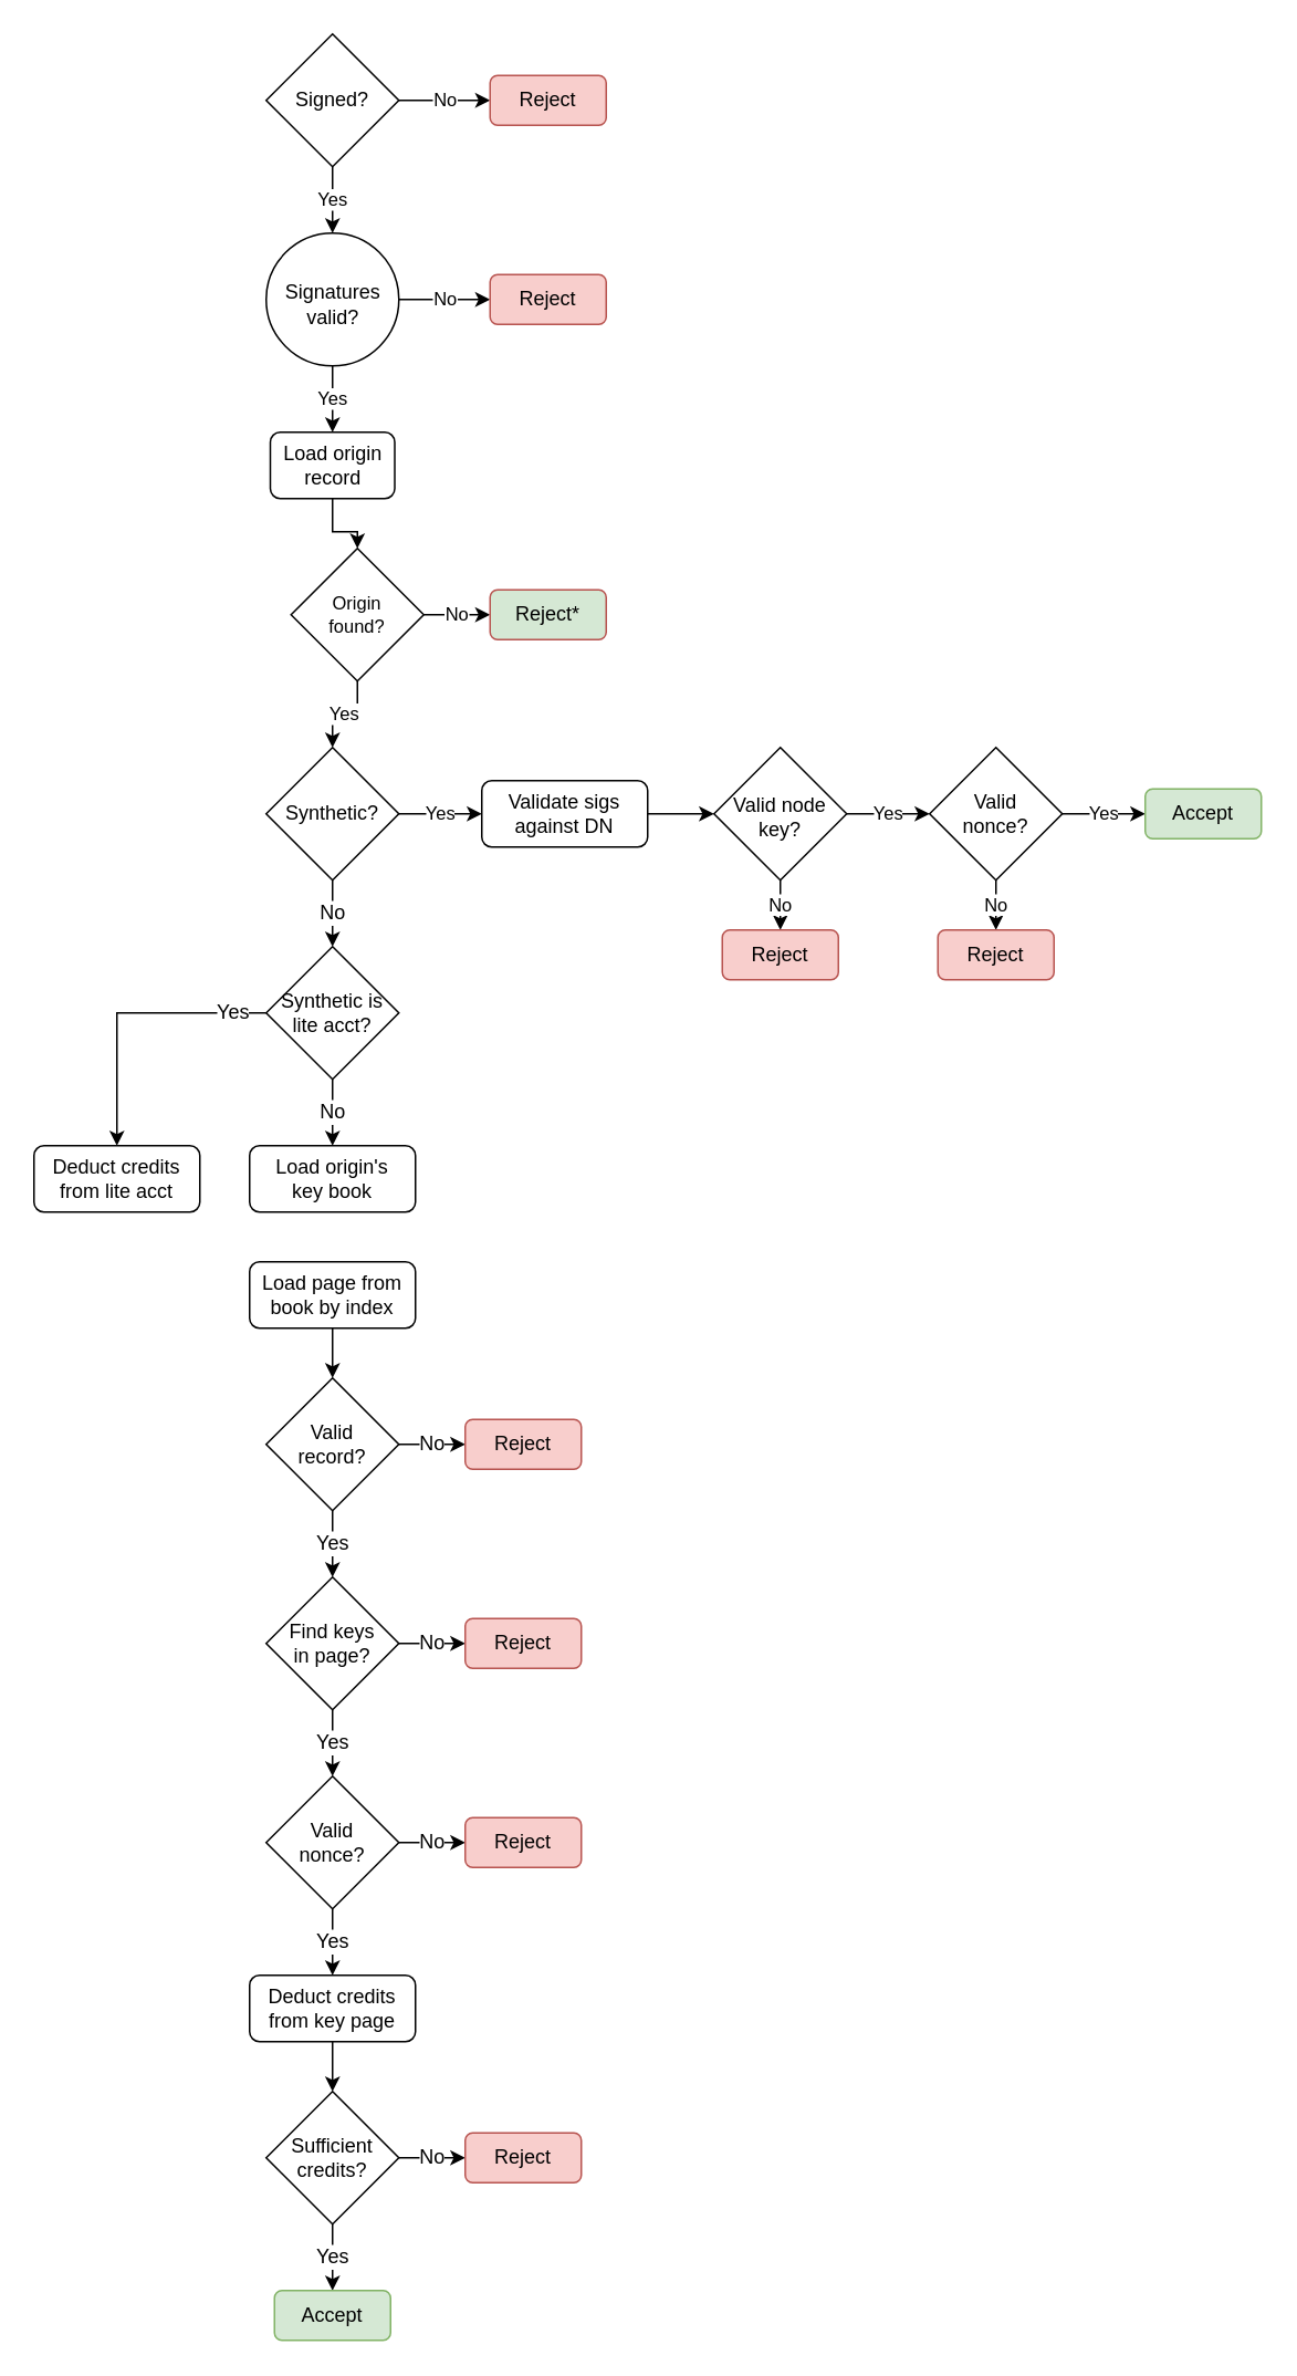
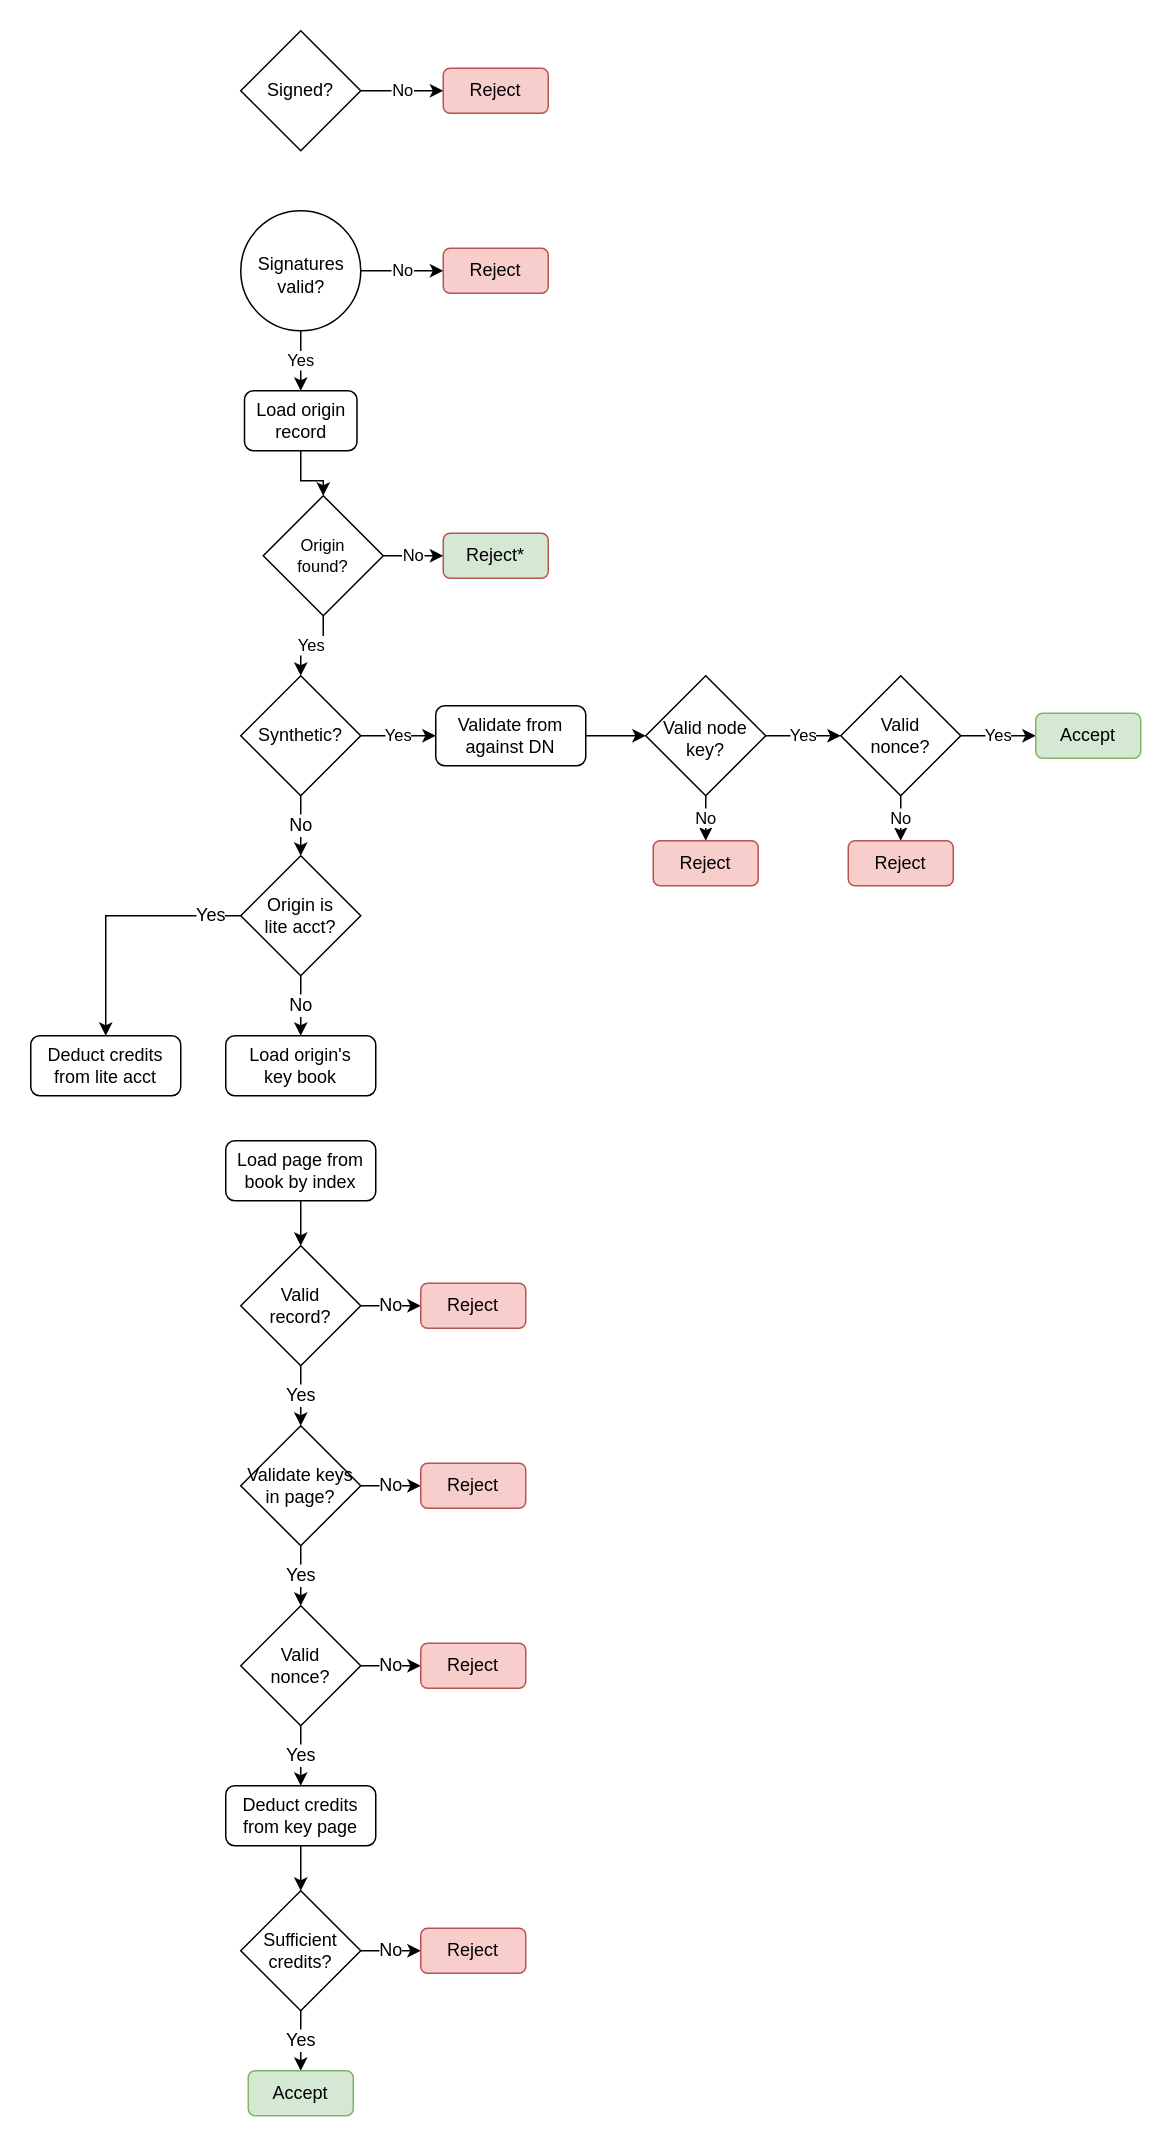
  <mxCell id="0" />
  <mxCell id="1" parent="0" />
  <mxCell id="2" value="No" style="edgeStyle=orthogonalEdgeStyle;rounded=0;orthogonalLoop=1;jettySize=auto;html=1;exitX=1;exitY=0.5;exitDx=0;exitDy=0;entryX=0;entryY=0.5;entryDx=0;entryDy=0;" edge="1" parent="1" source="4" target="5"><mxGeometry relative="1" as="geometry" /></mxCell>
- <mxCell id="3" value="Yes" style="edgeStyle=orthogonalEdgeStyle;rounded=0;orthogonalLoop=1;jettySize=auto;html=1;exitX=0.5;exitY=1;exitDx=0;exitDy=0;" edge="1" parent="1" source="4" target="8"><mxGeometry relative="1" as="geometry" /></mxCell>
  <mxCell id="4" value="Signed?" style="rhombus;whiteSpace=wrap;html=1;" vertex="1" parent="1"><mxGeometry x="160" y="20" width="80" height="80" as="geometry" /></mxCell>
  <mxCell id="5" value="Reject" style="rounded=1;whiteSpace=wrap;html=1;fillColor=#f8cecc;strokeColor=#b85450;" vertex="1" parent="1"><mxGeometry x="295" y="45" width="70" height="30" as="geometry" /></mxCell>
  <mxCell id="6" value="No" style="edgeStyle=orthogonalEdgeStyle;rounded=0;orthogonalLoop=1;jettySize=auto;html=1;exitX=1;exitY=0.5;exitDx=0;exitDy=0;" edge="1" parent="1" source="8" target="9"><mxGeometry relative="1" as="geometry" /></mxCell>
  <mxCell id="7" value="Yes" style="edgeStyle=orthogonalEdgeStyle;rounded=0;orthogonalLoop=1;jettySize=auto;html=1;exitX=0.5;exitY=1;exitDx=0;exitDy=0;entryX=0.5;entryY=0;entryDx=0;entryDy=0;fontSize=11;" edge="1" parent="1" source="8" target="25"><mxGeometry relative="1" as="geometry" /></mxCell>
  <mxCell id="8" value="Signatures&lt;br&gt;valid?" style="ellipse;whiteSpace=wrap;html=1;spacingLeft=1;spacingTop=5;" vertex="1" parent="1"><mxGeometry x="160" y="140" width="80" height="80" as="geometry" /></mxCell>
  <mxCell id="9" value="Reject" style="rounded=1;whiteSpace=wrap;html=1;fillColor=#f8cecc;strokeColor=#b85450;" vertex="1" parent="1"><mxGeometry x="295" y="165" width="70" height="30" as="geometry" /></mxCell>
  <mxCell id="10" value="Yes" style="edgeStyle=orthogonalEdgeStyle;rounded=0;orthogonalLoop=1;jettySize=auto;html=1;" edge="1" parent="1" source="12" target="14"><mxGeometry relative="1" as="geometry" /></mxCell>
  <mxCell id="11" value="No" style="edgeStyle=orthogonalEdgeStyle;rounded=0;orthogonalLoop=1;jettySize=auto;html=1;fontSize=12;" edge="1" parent="1" source="12" target="32"><mxGeometry relative="1" as="geometry" /></mxCell>
  <mxCell id="12" value="Synthetic?" style="rhombus;whiteSpace=wrap;html=1;spacingLeft=0;spacingTop=0;" vertex="1" parent="1"><mxGeometry x="160" y="450" width="80" height="80" as="geometry" /></mxCell>
  <mxCell id="13" value="" style="edgeStyle=orthogonalEdgeStyle;rounded=0;orthogonalLoop=1;jettySize=auto;html=1;" edge="1" parent="1" source="14" target="17"><mxGeometry relative="1" as="geometry" /></mxCell>
- <mxCell id="14" value="Validate sigs&lt;br&gt;against DN" style="rounded=1;whiteSpace=wrap;html=1;spacingLeft=0;spacingTop=0;" vertex="1" parent="1"><mxGeometry x="290" y="470" width="100" height="40" as="geometry" /></mxCell>
+ <mxCell id="14" value="Validate from&lt;br&gt;against DN" style="rounded=1;whiteSpace=wrap;html=1;spacingLeft=0;spacingTop=0;" vertex="1" parent="1"><mxGeometry x="290" y="470" width="100" height="40" as="geometry" /></mxCell>
  <mxCell id="15" value="No" style="edgeStyle=orthogonalEdgeStyle;rounded=0;orthogonalLoop=1;jettySize=auto;html=1;fontSize=11;" edge="1" parent="1" source="17" target="18"><mxGeometry relative="1" as="geometry" /></mxCell>
  <mxCell id="16" value="Yes" style="edgeStyle=orthogonalEdgeStyle;rounded=0;orthogonalLoop=1;jettySize=auto;html=1;fontSize=11;" edge="1" parent="1" source="17" target="21"><mxGeometry relative="1" as="geometry" /></mxCell>
  <mxCell id="17" value="Valid node&lt;br style=&quot;font-size: 12px;&quot;&gt;key?" style="rhombus;whiteSpace=wrap;html=1;fontSize=12;spacingTop=4;" vertex="1" parent="1"><mxGeometry x="430" y="450" width="80" height="80" as="geometry" /></mxCell>
  <mxCell id="18" value="Reject" style="rounded=1;whiteSpace=wrap;html=1;fillColor=#f8cecc;strokeColor=#b85450;" vertex="1" parent="1"><mxGeometry x="435" y="560" width="70" height="30" as="geometry" /></mxCell>
  <mxCell id="19" value="No" style="edgeStyle=orthogonalEdgeStyle;rounded=0;orthogonalLoop=1;jettySize=auto;html=1;fontSize=11;" edge="1" parent="1" source="21" target="22"><mxGeometry relative="1" as="geometry" /></mxCell>
  <mxCell id="20" value="Yes" style="edgeStyle=orthogonalEdgeStyle;rounded=0;orthogonalLoop=1;jettySize=auto;html=1;fontSize=11;" edge="1" parent="1" source="21" target="23"><mxGeometry relative="1" as="geometry" /></mxCell>
  <mxCell id="21" value="Valid&lt;br style=&quot;font-size: 12px;&quot;&gt;nonce?" style="rhombus;whiteSpace=wrap;html=1;fontSize=12;" vertex="1" parent="1"><mxGeometry x="560" y="450" width="80" height="80" as="geometry" /></mxCell>
  <mxCell id="22" value="Reject" style="rounded=1;whiteSpace=wrap;html=1;fillColor=#f8cecc;strokeColor=#b85450;" vertex="1" parent="1"><mxGeometry x="565" y="560" width="70" height="30" as="geometry" /></mxCell>
  <mxCell id="23" value="Accept" style="rounded=1;whiteSpace=wrap;html=1;fillColor=#d5e8d4;strokeColor=#82b366;" vertex="1" parent="1"><mxGeometry x="690" y="475" width="70" height="30" as="geometry" /></mxCell>
  <mxCell id="24" value="" style="edgeStyle=orthogonalEdgeStyle;rounded=0;orthogonalLoop=1;jettySize=auto;html=1;fontSize=11;" edge="1" parent="1" source="25" target="28"><mxGeometry relative="1" as="geometry" /></mxCell>
  <mxCell id="25" value="Load origin&lt;br&gt;record" style="rounded=1;whiteSpace=wrap;html=1;" vertex="1" parent="1"><mxGeometry x="162.5" y="260" width="75" height="40" as="geometry" /></mxCell>
  <mxCell id="26" value="No" style="edgeStyle=orthogonalEdgeStyle;rounded=0;orthogonalLoop=1;jettySize=auto;html=1;fontSize=11;" edge="1" parent="1" source="28" target="29"><mxGeometry relative="1" as="geometry" /></mxCell>
  <mxCell id="27" value="Yes" style="edgeStyle=orthogonalEdgeStyle;rounded=0;orthogonalLoop=1;jettySize=auto;html=1;fontSize=11;" edge="1" parent="1" source="28" target="12"><mxGeometry relative="1" as="geometry" /></mxCell>
  <mxCell id="28" value="Origin&lt;br&gt;found?" style="rhombus;whiteSpace=wrap;html=1;fontSize=11;" vertex="1" parent="1"><mxGeometry x="175" y="330" width="80" height="80" as="geometry" /></mxCell>
  <mxCell id="29" value="Reject*" style="rounded=1;whiteSpace=wrap;html=1;fillColor=#d5e8d4;strokeColor=#b85450;" vertex="1" parent="1"><mxGeometry x="295" y="355" width="70" height="30" as="geometry" /></mxCell>
  <mxCell id="30" value="No" style="edgeStyle=orthogonalEdgeStyle;rounded=0;orthogonalLoop=1;jettySize=auto;html=1;exitX=0.5;exitY=1;exitDx=0;exitDy=0;entryX=0.5;entryY=0;entryDx=0;entryDy=0;fontSize=12;" edge="1" parent="1" source="32" target="33"><mxGeometry relative="1" as="geometry" /></mxCell>
  <mxCell id="31" value="Yes" style="edgeStyle=orthogonalEdgeStyle;rounded=0;orthogonalLoop=1;jettySize=auto;html=1;exitX=0;exitY=0.5;exitDx=0;exitDy=0;entryX=0.5;entryY=0;entryDx=0;entryDy=0;fontSize=12;" edge="1" parent="1" source="32" target="46"><mxGeometry x="-0.765" relative="1" as="geometry"><mxPoint as="offset" /></mxGeometry></mxCell>
- <mxCell id="32" value="Synthetic is&lt;br&gt;lite acct?" style="rhombus;whiteSpace=wrap;html=1;spacingLeft=0;spacingTop=0;" vertex="1" parent="1"><mxGeometry x="160" y="570" width="80" height="80" as="geometry" /></mxCell>
+ <mxCell id="32" value="Origin is&lt;br&gt;lite acct?" style="rhombus;whiteSpace=wrap;html=1;spacingLeft=0;spacingTop=0;" vertex="1" parent="1"><mxGeometry x="160" y="570" width="80" height="80" as="geometry" /></mxCell>
  <mxCell id="33" value="Load origin's&lt;br&gt;key book" style="rounded=1;whiteSpace=wrap;html=1;spacingLeft=0;spacingTop=0;" vertex="1" parent="1"><mxGeometry x="150" y="690" width="100" height="40" as="geometry" /></mxCell>
  <mxCell id="34" value="" style="edgeStyle=orthogonalEdgeStyle;rounded=0;orthogonalLoop=1;jettySize=auto;html=1;fontSize=12;" edge="1" parent="1" source="35" target="53"><mxGeometry relative="1" as="geometry" /></mxCell>
  <mxCell id="35" value="Load page from book by index" style="rounded=1;whiteSpace=wrap;html=1;spacingLeft=0;spacingTop=0;" vertex="1" parent="1"><mxGeometry x="150" y="760" width="100" height="40" as="geometry" /></mxCell>
  <mxCell id="36" value="No" style="edgeStyle=orthogonalEdgeStyle;rounded=0;orthogonalLoop=1;jettySize=auto;html=1;fontSize=12;" edge="1" parent="1" source="38" target="39"><mxGeometry relative="1" as="geometry" /></mxCell>
  <mxCell id="37" value="Yes" style="edgeStyle=orthogonalEdgeStyle;rounded=0;orthogonalLoop=1;jettySize=auto;html=1;fontSize=12;" edge="1" parent="1" source="38" target="42"><mxGeometry relative="1" as="geometry" /></mxCell>
- <mxCell id="38" value="Find keys&lt;br&gt;in page?" style="rhombus;whiteSpace=wrap;html=1;fontSize=12;" vertex="1" parent="1"><mxGeometry x="160" y="950" width="80" height="80" as="geometry" /></mxCell>
+ <mxCell id="38" value="Validate keys&lt;br&gt;in page?" style="rhombus;whiteSpace=wrap;html=1;fontSize=12;" vertex="1" parent="1"><mxGeometry x="160" y="950" width="80" height="80" as="geometry" /></mxCell>
  <mxCell id="39" value="Reject" style="rounded=1;whiteSpace=wrap;html=1;fillColor=#f8cecc;strokeColor=#b85450;" vertex="1" parent="1"><mxGeometry x="280" y="975" width="70" height="30" as="geometry" /></mxCell>
  <mxCell id="40" value="No" style="edgeStyle=orthogonalEdgeStyle;rounded=0;orthogonalLoop=1;jettySize=auto;html=1;fontSize=12;" edge="1" parent="1" source="42" target="43"><mxGeometry relative="1" as="geometry" /></mxCell>
  <mxCell id="41" value="Yes" style="edgeStyle=orthogonalEdgeStyle;rounded=0;orthogonalLoop=1;jettySize=auto;html=1;fontSize=12;" edge="1" parent="1" source="42" target="45"><mxGeometry relative="1" as="geometry" /></mxCell>
  <mxCell id="42" value="Valid&lt;br&gt;nonce?" style="rhombus;whiteSpace=wrap;html=1;" vertex="1" parent="1"><mxGeometry x="160" y="1070" width="80" height="80" as="geometry" /></mxCell>
  <mxCell id="43" value="Reject" style="rounded=1;whiteSpace=wrap;html=1;fillColor=#f8cecc;strokeColor=#b85450;" vertex="1" parent="1"><mxGeometry x="280" y="1095" width="70" height="30" as="geometry" /></mxCell>
  <mxCell id="44" value="" style="edgeStyle=orthogonalEdgeStyle;rounded=0;orthogonalLoop=1;jettySize=auto;html=1;fontSize=12;" edge="1" parent="1" source="45" target="49"><mxGeometry relative="1" as="geometry" /></mxCell>
  <mxCell id="45" value="Deduct credits from key page" style="rounded=1;whiteSpace=wrap;html=1;spacingLeft=0;spacingTop=0;" vertex="1" parent="1"><mxGeometry x="150" y="1190" width="100" height="40" as="geometry" /></mxCell>
  <mxCell id="46" value="Deduct credits from lite acct" style="rounded=1;whiteSpace=wrap;html=1;spacingLeft=0;spacingTop=0;" vertex="1" parent="1"><mxGeometry x="20" y="690" width="100" height="40" as="geometry" /></mxCell>
  <mxCell id="47" value="No" style="edgeStyle=orthogonalEdgeStyle;rounded=0;orthogonalLoop=1;jettySize=auto;html=1;fontSize=12;" edge="1" parent="1" source="49" target="50"><mxGeometry relative="1" as="geometry" /></mxCell>
  <mxCell id="48" value="Yes" style="edgeStyle=orthogonalEdgeStyle;rounded=0;orthogonalLoop=1;jettySize=auto;html=1;fontSize=12;" edge="1" parent="1" source="49" target="55"><mxGeometry relative="1" as="geometry" /></mxCell>
  <mxCell id="49" value="Sufficient credits?" style="rhombus;whiteSpace=wrap;html=1;fontSize=12;" vertex="1" parent="1"><mxGeometry x="160" y="1260" width="80" height="80" as="geometry" /></mxCell>
  <mxCell id="50" value="Reject" style="rounded=1;whiteSpace=wrap;html=1;fillColor=#f8cecc;strokeColor=#b85450;" vertex="1" parent="1"><mxGeometry x="280" y="1285" width="70" height="30" as="geometry" /></mxCell>
  <mxCell id="51" value="No" style="edgeStyle=orthogonalEdgeStyle;rounded=0;orthogonalLoop=1;jettySize=auto;html=1;fontSize=12;" edge="1" parent="1" source="53" target="54"><mxGeometry relative="1" as="geometry" /></mxCell>
  <mxCell id="52" value="Yes" style="edgeStyle=orthogonalEdgeStyle;rounded=0;orthogonalLoop=1;jettySize=auto;html=1;exitX=0.5;exitY=1;exitDx=0;exitDy=0;entryX=0.5;entryY=0;entryDx=0;entryDy=0;fontSize=12;" edge="1" parent="1" source="53" target="38"><mxGeometry relative="1" as="geometry" /></mxCell>
  <mxCell id="53" value="Valid&lt;br&gt;record?" style="rhombus;whiteSpace=wrap;html=1;fontSize=12;" vertex="1" parent="1"><mxGeometry x="160" y="830" width="80" height="80" as="geometry" /></mxCell>
  <mxCell id="54" value="Reject" style="rounded=1;whiteSpace=wrap;html=1;fillColor=#f8cecc;strokeColor=#b85450;" vertex="1" parent="1"><mxGeometry x="280" y="855" width="70" height="30" as="geometry" /></mxCell>
  <mxCell id="55" value="Accept" style="rounded=1;whiteSpace=wrap;html=1;fillColor=#d5e8d4;strokeColor=#82b366;" vertex="1" parent="1"><mxGeometry x="165" y="1380" width="70" height="30" as="geometry" /></mxCell>
